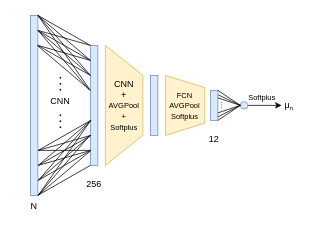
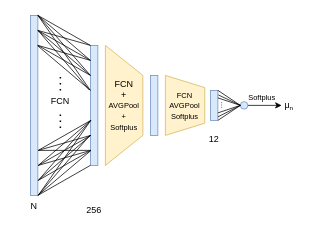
  <mxCell id="0" />
  <mxCell id="1" parent="0" />
  <mxCell id="2" value="" style="rounded=0;whiteSpace=wrap;html=1;fillColor=#dae8fc;strokeColor=#6c8ebf;" vertex="1" parent="1"><mxGeometry x="40" y="20" width="10" height="240" as="geometry" /></mxCell>
  <mxCell id="3" value="" style="rounded=0;whiteSpace=wrap;html=1;fillColor=#dae8fc;strokeColor=#6c8ebf;" vertex="1" parent="1"><mxGeometry x="120" y="60" width="10" height="160" as="geometry" /></mxCell>
  <mxCell id="4" value="" style="rounded=0;whiteSpace=wrap;html=1;fillColor=#dae8fc;strokeColor=#6c8ebf;" vertex="1" parent="1"><mxGeometry x="200" y="100" width="10" height="80" as="geometry" /></mxCell>
  <mxCell id="5" value="" style="rounded=0;whiteSpace=wrap;html=1;fillColor=#dae8fc;strokeColor=#6c8ebf;" vertex="1" parent="1"><mxGeometry x="280" y="120" width="10" height="40" as="geometry" /></mxCell>
  <mxCell id="6" value="" style="shape=trapezoid;perimeter=trapezoidPerimeter;whiteSpace=wrap;html=1;fixedSize=1;rotation=90;size=40;fillColor=#fff2cc;strokeColor=#d6b656;" vertex="1" parent="1"><mxGeometry x="85" y="115" width="160" height="50" as="geometry" /></mxCell>
  <mxCell id="7" value="" style="endArrow=none;html=1;rounded=0;entryX=1;entryY=0;entryDx=0;entryDy=0;exitX=0;exitY=0;exitDx=0;exitDy=0;" edge="1" parent="1" source="3" target="2"><mxGeometry width="50" height="50" relative="1" as="geometry"><mxPoint x="340" y="210" as="sourcePoint" /><mxPoint x="390" y="160" as="targetPoint" /></mxGeometry></mxCell>
  <mxCell id="8" value="" style="endArrow=none;html=1;rounded=0;entryX=1;entryY=1;entryDx=0;entryDy=0;exitX=0;exitY=1;exitDx=0;exitDy=0;" edge="1" parent="1" source="3" target="2"><mxGeometry width="50" height="50" relative="1" as="geometry"><mxPoint x="130" y="70" as="sourcePoint" /><mxPoint x="60" y="30" as="targetPoint" /></mxGeometry></mxCell>
  <mxCell id="9" value="" style="endArrow=none;html=1;rounded=0;entryX=1;entryY=0;entryDx=0;entryDy=0;exitX=0;exitY=0.25;exitDx=0;exitDy=0;" edge="1" parent="1" source="3" target="2"><mxGeometry width="50" height="50" relative="1" as="geometry"><mxPoint x="140" y="80" as="sourcePoint" /><mxPoint x="70" y="40" as="targetPoint" /></mxGeometry></mxCell>
  <mxCell id="10" value="" style="endArrow=none;html=1;rounded=0;exitX=0;exitY=0.125;exitDx=0;exitDy=0;exitPerimeter=0;" edge="1" parent="1" source="3"><mxGeometry width="50" height="50" relative="1" as="geometry"><mxPoint x="150" y="90" as="sourcePoint" /><mxPoint x="50" y="20" as="targetPoint" /></mxGeometry></mxCell>
  <mxCell id="11" value="" style="endArrow=none;html=1;rounded=0;entryX=1;entryY=0;entryDx=0;entryDy=0;exitX=0;exitY=0.375;exitDx=0;exitDy=0;exitPerimeter=0;" edge="1" parent="1" source="3" target="2"><mxGeometry width="50" height="50" relative="1" as="geometry"><mxPoint x="130" y="110" as="sourcePoint" /><mxPoint x="60" y="30" as="targetPoint" /></mxGeometry></mxCell>
  <mxCell id="12" value="" style="endArrow=none;html=1;rounded=0;" edge="1" parent="1"><mxGeometry width="50" height="50" relative="1" as="geometry"><mxPoint x="50" y="40" as="sourcePoint" /><mxPoint x="120" y="80" as="targetPoint" /></mxGeometry></mxCell>
  <mxCell id="13" value="" style="endArrow=none;html=1;rounded=0;exitX=1;exitY=0.083;exitDx=0;exitDy=0;exitPerimeter=0;entryX=0;entryY=0.25;entryDx=0;entryDy=0;" edge="1" parent="1" source="2" target="3"><mxGeometry width="50" height="50" relative="1" as="geometry"><mxPoint x="60" y="50" as="sourcePoint" /><mxPoint x="130" y="90" as="targetPoint" /></mxGeometry></mxCell>
  <mxCell id="14" value="" style="endArrow=none;html=1;rounded=0;exitX=1;exitY=0.083;exitDx=0;exitDy=0;exitPerimeter=0;entryX=-0.12;entryY=0.372;entryDx=0;entryDy=0;entryPerimeter=0;" edge="1" parent="1" source="2" target="3"><mxGeometry width="50" height="50" relative="1" as="geometry"><mxPoint x="70" y="60" as="sourcePoint" /><mxPoint x="140" y="100" as="targetPoint" /></mxGeometry></mxCell>
  <mxCell id="15" value="" style="endArrow=none;html=1;rounded=0;entryX=0;entryY=0;entryDx=0;entryDy=0;" edge="1" parent="1" target="3"><mxGeometry width="50" height="50" relative="1" as="geometry"><mxPoint x="50" y="40" as="sourcePoint" /><mxPoint x="150" y="110" as="targetPoint" /></mxGeometry></mxCell>
  <mxCell id="16" value="" style="endArrow=none;html=1;rounded=0;" edge="1" parent="1"><mxGeometry width="50" height="50" relative="1" as="geometry"><mxPoint x="50" y="60" as="sourcePoint" /><mxPoint x="120" y="80" as="targetPoint" /></mxGeometry></mxCell>
  <mxCell id="17" value="" style="endArrow=none;html=1;rounded=0;entryX=0;entryY=0.25;entryDx=0;entryDy=0;" edge="1" parent="1" target="3"><mxGeometry width="50" height="50" relative="1" as="geometry"><mxPoint x="50" y="60" as="sourcePoint" /><mxPoint x="200" y="40" as="targetPoint" /></mxGeometry></mxCell>
  <mxCell id="18" value="" style="endArrow=none;html=1;rounded=0;exitX=0.947;exitY=0.168;exitDx=0;exitDy=0;exitPerimeter=0;" edge="1" parent="1" source="2"><mxGeometry width="50" height="50" relative="1" as="geometry"><mxPoint x="150" y="90" as="sourcePoint" /><mxPoint x="120" y="120" as="targetPoint" /></mxGeometry></mxCell>
  <mxCell id="19" value="" style="endArrow=none;html=1;rounded=0;entryX=1;entryY=0;entryDx=0;entryDy=0;exitX=0;exitY=0;exitDx=0;exitDy=0;" edge="1" parent="1"><mxGeometry width="50" height="50" relative="1" as="geometry"><mxPoint x="50.53" y="200" as="sourcePoint" /><mxPoint x="120.53" y="160" as="targetPoint" /></mxGeometry></mxCell>
  <mxCell id="20" value="" style="endArrow=none;html=1;rounded=0;entryX=1;entryY=0;entryDx=0;entryDy=0;exitX=0;exitY=0.25;exitDx=0;exitDy=0;" edge="1" parent="1"><mxGeometry width="50" height="50" relative="1" as="geometry"><mxPoint x="50.53" y="240" as="sourcePoint" /><mxPoint x="120.53" y="160" as="targetPoint" /></mxGeometry></mxCell>
  <mxCell id="21" value="" style="endArrow=none;html=1;rounded=0;exitX=0;exitY=0.125;exitDx=0;exitDy=0;exitPerimeter=0;" edge="1" parent="1"><mxGeometry width="50" height="50" relative="1" as="geometry"><mxPoint x="50.53" y="220" as="sourcePoint" /><mxPoint x="120.53" y="160" as="targetPoint" /></mxGeometry></mxCell>
  <mxCell id="22" value="" style="endArrow=none;html=1;rounded=0;entryX=1;entryY=0;entryDx=0;entryDy=0;exitX=0;exitY=0.375;exitDx=0;exitDy=0;exitPerimeter=0;" edge="1" parent="1"><mxGeometry width="50" height="50" relative="1" as="geometry"><mxPoint x="50.53" y="260" as="sourcePoint" /><mxPoint x="120.53" y="160" as="targetPoint" /></mxGeometry></mxCell>
  <mxCell id="23" value="" style="endArrow=none;html=1;rounded=0;" edge="1" parent="1"><mxGeometry width="50" height="50" relative="1" as="geometry"><mxPoint x="120.53" y="180" as="sourcePoint" /><mxPoint x="50.53" y="220" as="targetPoint" /></mxGeometry></mxCell>
  <mxCell id="24" value="" style="endArrow=none;html=1;rounded=0;exitX=1;exitY=0.083;exitDx=0;exitDy=0;exitPerimeter=0;entryX=0;entryY=0.25;entryDx=0;entryDy=0;" edge="1" parent="1"><mxGeometry width="50" height="50" relative="1" as="geometry"><mxPoint x="120.53" y="179.92" as="sourcePoint" /><mxPoint x="50.53" y="240" as="targetPoint" /></mxGeometry></mxCell>
  <mxCell id="25" value="" style="endArrow=none;html=1;rounded=0;exitX=1;exitY=0.083;exitDx=0;exitDy=0;exitPerimeter=0;entryX=-0.12;entryY=0.372;entryDx=0;entryDy=0;entryPerimeter=0;" edge="1" parent="1"><mxGeometry width="50" height="50" relative="1" as="geometry"><mxPoint x="119.33" y="179.92" as="sourcePoint" /><mxPoint x="50.53" y="259.52" as="targetPoint" /></mxGeometry></mxCell>
  <mxCell id="26" value="" style="endArrow=none;html=1;rounded=0;entryX=0;entryY=0;entryDx=0;entryDy=0;" edge="1" parent="1"><mxGeometry width="50" height="50" relative="1" as="geometry"><mxPoint x="120.53" y="180" as="sourcePoint" /><mxPoint x="50.53" y="200" as="targetPoint" /></mxGeometry></mxCell>
  <mxCell id="27" value="" style="endArrow=none;html=1;rounded=0;entryX=0;entryY=0;entryDx=0;entryDy=0;" edge="1" parent="1"><mxGeometry width="50" height="50" relative="1" as="geometry"><mxPoint x="120.53" y="200" as="sourcePoint" /><mxPoint x="50.53" y="200" as="targetPoint" /></mxGeometry></mxCell>
  <mxCell id="28" value="" style="endArrow=none;html=1;rounded=0;" edge="1" parent="1"><mxGeometry width="50" height="50" relative="1" as="geometry"><mxPoint x="120.53" y="200" as="sourcePoint" /><mxPoint x="50.53" y="220" as="targetPoint" /></mxGeometry></mxCell>
  <mxCell id="29" value="" style="endArrow=none;html=1;rounded=0;entryX=0;entryY=0.25;entryDx=0;entryDy=0;" edge="1" parent="1"><mxGeometry width="50" height="50" relative="1" as="geometry"><mxPoint x="120.53" y="200" as="sourcePoint" /><mxPoint x="50.53" y="240" as="targetPoint" /></mxGeometry></mxCell>
  <mxCell id="30" value="" style="endArrow=none;html=1;rounded=0;exitX=0.947;exitY=0.168;exitDx=0;exitDy=0;exitPerimeter=0;" edge="1" parent="1"><mxGeometry width="50" height="50" relative="1" as="geometry"><mxPoint x="120.53" y="200.32" as="sourcePoint" /><mxPoint x="50" y="260" as="targetPoint" /></mxGeometry></mxCell>
  <mxCell id="31" value="" style="endArrow=none;dashed=1;html=1;dashPattern=1 3;strokeWidth=2;rounded=0;" edge="1" parent="1"><mxGeometry width="50" height="50" relative="1" as="geometry"><mxPoint x="80" y="170" as="sourcePoint" /><mxPoint x="80" y="150" as="targetPoint" /></mxGeometry></mxCell>
  <mxCell id="32" value="N" style="text;strokeColor=none;align=center;fillColor=none;html=1;verticalAlign=middle;whiteSpace=wrap;rounded=0;" vertex="1" parent="1"><mxGeometry x="20" y="260" width="50" height="30" as="geometry" /></mxCell>
- <mxCell id="33" value="256" style="text;strokeColor=none;align=center;fillColor=none;html=1;verticalAlign=middle;whiteSpace=wrap;rounded=0;" vertex="1" parent="1"><mxGeometry x="100" y="230" width="50" height="30" as="geometry" /></mxCell>
- <mxCell id="34" value="CNN" style="text;strokeColor=none;align=center;fillColor=none;html=1;verticalAlign=middle;whiteSpace=wrap;rounded=0;" vertex="1" parent="1"><mxGeometry x="50" y="120" width="60" height="30" as="geometry" /></mxCell>
- <mxCell id="35" value="CNN&lt;br&gt;+&lt;br&gt;&lt;font style=&quot;font-size: 10px;&quot;&gt;AVGPool&lt;br&gt;+&lt;br&gt;Softplus&lt;br&gt;&lt;/font&gt;" style="text;strokeColor=none;align=center;fillColor=none;html=1;verticalAlign=middle;whiteSpace=wrap;rounded=0;" vertex="1" parent="1"><mxGeometry x="135" y="100" width="60" height="80" as="geometry" /></mxCell>
+ <mxCell id="33" value="256" style="text;strokeColor=none;align=center;fillColor=none;html=1;verticalAlign=middle;whiteSpace=wrap;rounded=0;" vertex="1" parent="1"><mxGeometry x="100" y="265" width="50" height="30" as="geometry" /></mxCell>
+ <mxCell id="34" value="FCN" style="text;strokeColor=none;align=center;fillColor=none;html=1;verticalAlign=middle;whiteSpace=wrap;rounded=0;" vertex="1" parent="1"><mxGeometry x="50" y="120" width="60" height="30" as="geometry" /></mxCell>
+ <mxCell id="35" value="FCN&lt;br&gt;+&lt;br&gt;&lt;font style=&quot;font-size: 10px;&quot;&gt;AVGPool&lt;br&gt;+&lt;br&gt;Softplus&lt;br&gt;&lt;/font&gt;" style="text;strokeColor=none;align=center;fillColor=none;html=1;verticalAlign=middle;whiteSpace=wrap;rounded=0;" vertex="1" parent="1"><mxGeometry x="135" y="100" width="60" height="80" as="geometry" /></mxCell>
  <mxCell id="36" value="" style="shape=trapezoid;perimeter=trapezoidPerimeter;whiteSpace=wrap;html=1;fixedSize=1;rotation=90;size=16.25;fillColor=#fff2cc;strokeColor=#d6b656;" vertex="1" parent="1"><mxGeometry x="206.25" y="113.75" width="80" height="52.5" as="geometry" /></mxCell>
  <mxCell id="37" value="&lt;font style=&quot;font-size: 10px;&quot;&gt;FCN&lt;br&gt;&lt;/font&gt;&lt;font style=&quot;font-size: 11px;&quot;&gt;&lt;font style=&quot;font-size: 10px;&quot;&gt;AVGPool&lt;br&gt;Softplus&lt;/font&gt;&lt;br&gt;&lt;/font&gt;" style="text;align=center;html=1;verticalAlign=middle;whiteSpace=wrap;rounded=0;" vertex="1" parent="1"><mxGeometry x="219.38" y="105" width="53.75" height="70" as="geometry" /></mxCell>
  <mxCell id="38" value="12" style="text;strokeColor=none;align=center;fillColor=none;html=1;verticalAlign=middle;whiteSpace=wrap;rounded=0;" vertex="1" parent="1"><mxGeometry x="260" y="170" width="50" height="30" as="geometry" /></mxCell>
  <mxCell id="39" value="" style="endArrow=none;dashed=1;html=1;dashPattern=1 3;strokeWidth=2;rounded=0;exitX=0.5;exitY=0;exitDx=0;exitDy=0;" edge="1" parent="1" source="34"><mxGeometry width="50" height="50" relative="1" as="geometry"><mxPoint x="80" y="110" as="sourcePoint" /><mxPoint x="80" y="100" as="targetPoint" /></mxGeometry></mxCell>
  <mxCell id="40" value="" style="ellipse;whiteSpace=wrap;html=1;aspect=fixed;fontSize=10;fillColor=#dae8fc;strokeColor=#6c8ebf;" vertex="1" parent="1"><mxGeometry x="320" y="135" width="10" height="10" as="geometry" /></mxCell>
  <mxCell id="41" value="" style="endArrow=none;html=1;rounded=0;strokeColor=default;fontSize=10;exitX=0;exitY=0.5;exitDx=0;exitDy=0;" edge="1" parent="1" source="40"><mxGeometry width="50" height="50" relative="1" as="geometry"><mxPoint x="120" y="160" as="sourcePoint" /><mxPoint x="290" y="120" as="targetPoint" /></mxGeometry></mxCell>
  <mxCell id="42" value="" style="endArrow=none;html=1;rounded=0;strokeColor=default;fontSize=10;exitX=0;exitY=0.5;exitDx=0;exitDy=0;entryX=1;entryY=0.25;entryDx=0;entryDy=0;" edge="1" parent="1" source="40" target="5"><mxGeometry width="50" height="50" relative="1" as="geometry"><mxPoint x="330" y="150" as="sourcePoint" /><mxPoint x="300" y="130" as="targetPoint" /></mxGeometry></mxCell>
  <mxCell id="43" value="" style="endArrow=none;html=1;rounded=0;strokeColor=default;fontSize=10;entryX=1.056;entryY=0.15;entryDx=0;entryDy=0;entryPerimeter=0;" edge="1" parent="1" target="5"><mxGeometry width="50" height="50" relative="1" as="geometry"><mxPoint x="320" y="140" as="sourcePoint" /><mxPoint x="310" y="140" as="targetPoint" /></mxGeometry></mxCell>
  <mxCell id="44" value="" style="endArrow=none;html=1;rounded=0;strokeColor=default;fontSize=10;entryX=1;entryY=0.75;entryDx=0;entryDy=0;" edge="1" parent="1" target="5"><mxGeometry width="50" height="50" relative="1" as="geometry"><mxPoint x="320" y="140" as="sourcePoint" /><mxPoint x="320" y="150" as="targetPoint" /></mxGeometry></mxCell>
  <mxCell id="45" value="" style="endArrow=none;html=1;rounded=0;strokeColor=default;fontSize=10;entryX=1;entryY=1;entryDx=0;entryDy=0;" edge="1" parent="1" target="5"><mxGeometry width="50" height="50" relative="1" as="geometry"><mxPoint x="320" y="140" as="sourcePoint" /><mxPoint x="330" y="160" as="targetPoint" /></mxGeometry></mxCell>
  <mxCell id="46" value="" style="endArrow=none;html=1;rounded=0;strokeColor=default;fontSize=10;exitX=1.011;exitY=0.883;exitDx=0;exitDy=0;exitPerimeter=0;" edge="1" parent="1" source="5"><mxGeometry width="50" height="50" relative="1" as="geometry"><mxPoint x="370" y="190" as="sourcePoint" /><mxPoint x="320" y="140" as="targetPoint" /></mxGeometry></mxCell>
  <mxCell id="47" value="" style="endArrow=none;dashed=1;html=1;dashPattern=1 2;strokeWidth=1;rounded=0;endSize=6;jumpSize=6;" edge="1" parent="1"><mxGeometry width="50" height="50" relative="1" as="geometry"><mxPoint x="295" y="136" as="sourcePoint" /><mxPoint x="295" y="145" as="targetPoint" /></mxGeometry></mxCell>
  <mxCell id="48" value="μ&lt;span style=&quot;font-size: 10px;&quot;&gt;&lt;sub&gt;n&lt;/sub&gt;&lt;/span&gt;" style="text;strokeColor=none;align=center;fillColor=none;html=1;verticalAlign=middle;whiteSpace=wrap;rounded=0;" vertex="1" parent="1"><mxGeometry x="360" y="125" width="50" height="30" as="geometry" /></mxCell>
  <mxCell id="49" value="" style="endArrow=classic;html=1;rounded=0;strokeColor=default;strokeWidth=1;fontSize=10;endSize=6;jumpSize=6;exitX=1;exitY=0.5;exitDx=0;exitDy=0;" edge="1" parent="1" source="40"><mxGeometry width="50" height="50" relative="1" as="geometry"><mxPoint x="180" y="200" as="sourcePoint" /><mxPoint x="375" y="140" as="targetPoint" /></mxGeometry></mxCell>
  <mxCell id="50" value="&lt;font style=&quot;font-size: 10px;&quot;&gt;Softplus&lt;/font&gt;" style="text;strokeColor=none;align=center;fillColor=none;html=1;verticalAlign=middle;whiteSpace=wrap;rounded=0;" vertex="1" parent="1"><mxGeometry x="324" y="113.75" width="50" height="30" as="geometry" /></mxCell>
